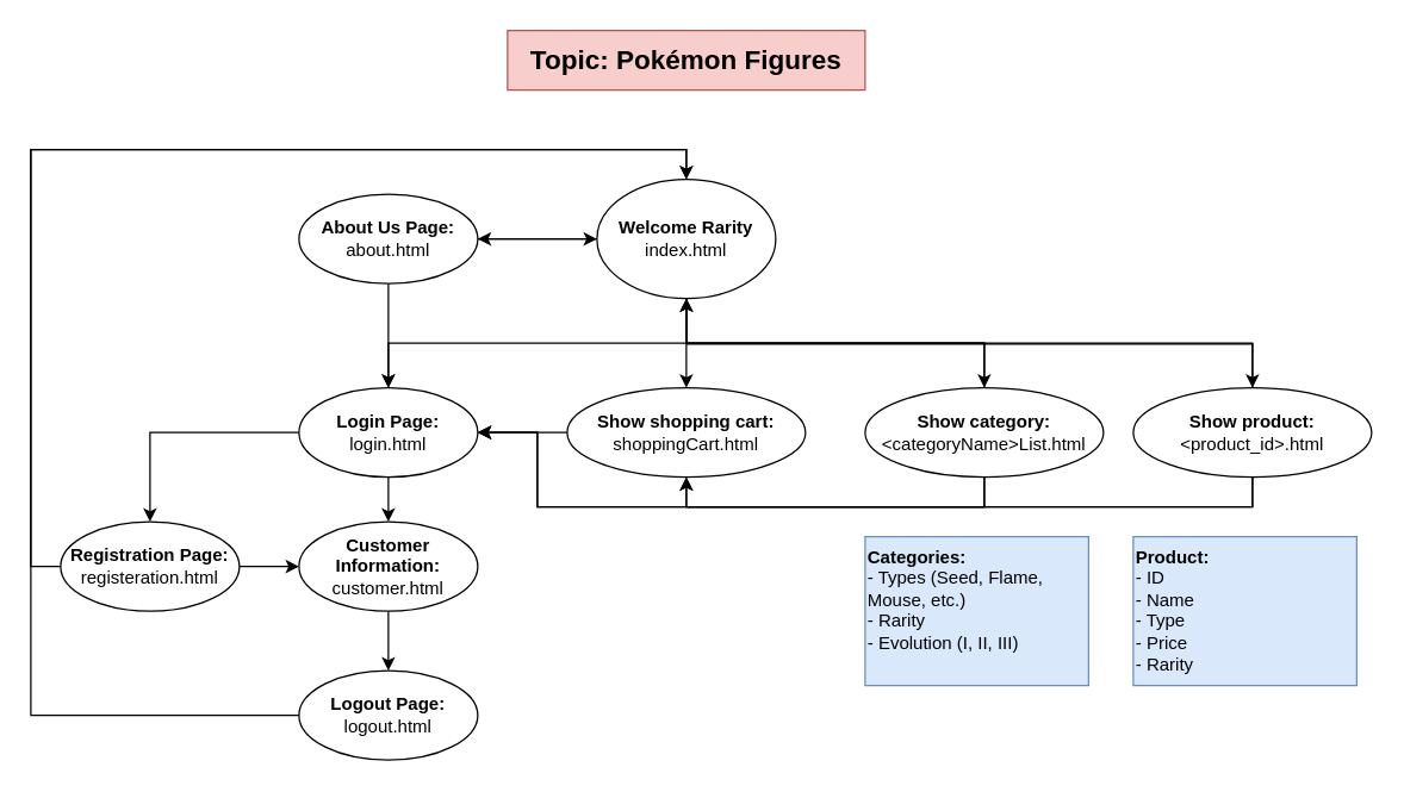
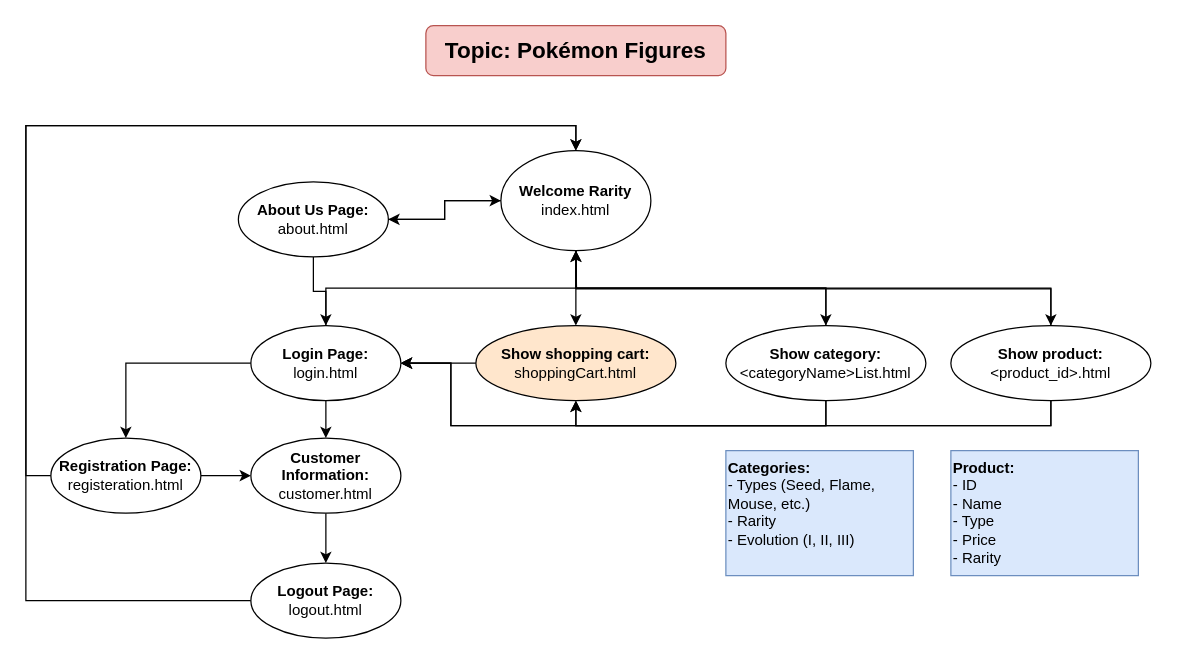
  <mxCell id="0" />
  <mxCell id="1" parent="0" />
- <mxCell id="2" value="Topic: Pokémon Figures" style="rounded=0;whiteSpace=wrap;html=1;fillColor=#f8cecc;strokeColor=#b85450;fontStyle=1;fontSize=18;" vertex="1" parent="1"><mxGeometry x="340" y="20" width="240" height="40" as="geometry" /></mxCell>
- <mxCell id="3" style="edgeStyle=orthogonalEdgeStyle;rounded=0;orthogonalLoop=1;jettySize=auto;html=1;exitX=0.5;exitY=1;exitDx=0;exitDy=0;entryX=0.5;entryY=0;entryDx=0;entryDy=0;" edge="1" parent="1" source="8" target="11"><mxGeometry relative="1" as="geometry" /></mxCell>
+ <mxCell id="2" value="Topic: Pokémon Figures" style="whiteSpace=wrap;html=1;fillColor=#f8cecc;strokeColor=#b85450;fontStyle=1;fontSize=18;rounded=1;" vertex="1" parent="1"><mxGeometry x="340" y="20" width="240" height="40" as="geometry" /></mxCell>
+ <mxCell id="3" style="edgeStyle=orthogonalEdgeStyle;rounded=0;orthogonalLoop=1;jettySize=auto;html=1;exitX=0.5;exitY=1;exitDx=0;exitDy=0;entryX=0.5;entryY=0;entryDx=0;entryDy=0;endArrow=none;" edge="1" parent="1" source="8" target="11"><mxGeometry relative="1" as="geometry" /></mxCell>
  <mxCell id="4" style="edgeStyle=orthogonalEdgeStyle;rounded=0;orthogonalLoop=1;jettySize=auto;html=1;exitX=0.5;exitY=1;exitDx=0;exitDy=0;entryX=0.5;entryY=0;entryDx=0;entryDy=0;" edge="1" parent="1" source="8" target="20"><mxGeometry relative="1" as="geometry" /></mxCell>
  <mxCell id="5" style="edgeStyle=orthogonalEdgeStyle;rounded=0;orthogonalLoop=1;jettySize=auto;html=1;exitX=0.5;exitY=1;exitDx=0;exitDy=0;entryX=0.5;entryY=0;entryDx=0;entryDy=0;" edge="1" parent="1" source="8" target="24"><mxGeometry relative="1" as="geometry" /></mxCell>
  <mxCell id="6" style="edgeStyle=orthogonalEdgeStyle;rounded=0;orthogonalLoop=1;jettySize=auto;html=1;exitX=0;exitY=0.5;exitDx=0;exitDy=0;" edge="1" parent="1" source="8" target="29"><mxGeometry relative="1" as="geometry" /></mxCell>
  <mxCell id="7" style="edgeStyle=orthogonalEdgeStyle;rounded=0;orthogonalLoop=1;jettySize=auto;html=1;exitX=0.5;exitY=1;exitDx=0;exitDy=0;entryX=0.5;entryY=0;entryDx=0;entryDy=0;" edge="1" parent="1" source="8" target="31"><mxGeometry relative="1" as="geometry" /></mxCell>
  <mxCell id="8" value="&lt;div&gt;&lt;b&gt;Welcome Rarity&lt;/b&gt;&lt;/div&gt;index.html" style="ellipse;whiteSpace=wrap;html=1;" vertex="1" parent="1"><mxGeometry x="400" y="120" width="120" height="80" as="geometry" /></mxCell>
  <mxCell id="9" style="edgeStyle=orthogonalEdgeStyle;rounded=0;orthogonalLoop=1;jettySize=auto;html=1;exitX=0;exitY=0.5;exitDx=0;exitDy=0;entryX=0.5;entryY=0;entryDx=0;entryDy=0;" edge="1" parent="1" source="11" target="14"><mxGeometry relative="1" as="geometry" /></mxCell>
  <mxCell id="10" style="edgeStyle=orthogonalEdgeStyle;rounded=0;orthogonalLoop=1;jettySize=auto;html=1;exitX=0.5;exitY=1;exitDx=0;exitDy=0;entryX=0.5;entryY=0;entryDx=0;entryDy=0;" edge="1" parent="1" source="11" target="26"><mxGeometry relative="1" as="geometry" /></mxCell>
  <mxCell id="11" value="&lt;div&gt;&lt;b&gt;Login Page:&lt;/b&gt;&lt;/div&gt;login.html" style="ellipse;whiteSpace=wrap;html=1;" vertex="1" parent="1"><mxGeometry x="200" y="260" width="120" height="60" as="geometry" /></mxCell>
  <mxCell id="12" style="edgeStyle=orthogonalEdgeStyle;rounded=0;orthogonalLoop=1;jettySize=auto;html=1;exitX=1;exitY=0.5;exitDx=0;exitDy=0;entryX=0;entryY=0.5;entryDx=0;entryDy=0;" edge="1" parent="1" source="14" target="26"><mxGeometry relative="1" as="geometry" /></mxCell>
  <mxCell id="13" style="edgeStyle=orthogonalEdgeStyle;rounded=0;orthogonalLoop=1;jettySize=auto;html=1;exitX=0;exitY=0.5;exitDx=0;exitDy=0;entryX=0.5;entryY=0;entryDx=0;entryDy=0;" edge="1" parent="1" source="14" target="8"><mxGeometry relative="1" as="geometry" /></mxCell>
  <mxCell id="14" value="&lt;div&gt;&lt;b&gt;Registration Page:&lt;/b&gt;&lt;/div&gt;registeration.html" style="ellipse;whiteSpace=wrap;html=1;" vertex="1" parent="1"><mxGeometry x="40" y="350" width="120" height="60" as="geometry" /></mxCell>
  <mxCell id="15" style="edgeStyle=orthogonalEdgeStyle;rounded=0;orthogonalLoop=1;jettySize=auto;html=1;exitX=0;exitY=0.5;exitDx=0;exitDy=0;entryX=0.5;entryY=0;entryDx=0;entryDy=0;" edge="1" parent="1" source="16" target="8"><mxGeometry relative="1" as="geometry"><Array as="points"><mxPoint x="20" y="480" /><mxPoint x="20" y="100" /><mxPoint x="460" y="100" /></Array></mxGeometry></mxCell>
  <mxCell id="16" value="&lt;div&gt;&lt;b&gt;Logout Page:&lt;/b&gt;&lt;/div&gt;logout.html" style="ellipse;whiteSpace=wrap;html=1;" vertex="1" parent="1"><mxGeometry x="200" y="450" width="120" height="60" as="geometry" /></mxCell>
  <mxCell id="17" style="edgeStyle=orthogonalEdgeStyle;rounded=0;orthogonalLoop=1;jettySize=auto;html=1;exitX=0.5;exitY=1;exitDx=0;exitDy=0;entryX=0.5;entryY=1;entryDx=0;entryDy=0;" edge="1" parent="1" source="20" target="31"><mxGeometry relative="1" as="geometry" /></mxCell>
  <mxCell id="18" style="edgeStyle=orthogonalEdgeStyle;rounded=0;orthogonalLoop=1;jettySize=auto;html=1;exitX=0.5;exitY=0;exitDx=0;exitDy=0;entryX=0.5;entryY=1;entryDx=0;entryDy=0;" edge="1" parent="1" source="20" target="8"><mxGeometry relative="1" as="geometry" /></mxCell>
  <mxCell id="19" style="edgeStyle=orthogonalEdgeStyle;rounded=0;orthogonalLoop=1;jettySize=auto;html=1;exitX=0.5;exitY=1;exitDx=0;exitDy=0;entryX=1;entryY=0.5;entryDx=0;entryDy=0;" edge="1" parent="1" source="20" target="11"><mxGeometry relative="1" as="geometry"><Array as="points"><mxPoint x="660" y="340" /><mxPoint x="360" y="340" /><mxPoint x="360" y="290" /></Array></mxGeometry></mxCell>
  <mxCell id="20" value="&lt;div&gt;&lt;b&gt;Show category:&lt;/b&gt;&lt;/div&gt;&amp;lt;categoryName&amp;gt;List.html" style="ellipse;whiteSpace=wrap;html=1;" vertex="1" parent="1"><mxGeometry x="580" y="260" width="160" height="60" as="geometry" /></mxCell>
  <mxCell id="21" style="edgeStyle=orthogonalEdgeStyle;rounded=0;orthogonalLoop=1;jettySize=auto;html=1;exitX=0.5;exitY=1;exitDx=0;exitDy=0;" edge="1" parent="1" source="24"><mxGeometry relative="1" as="geometry"><mxPoint x="460" y="320" as="targetPoint" /><Array as="points"><mxPoint x="840" y="340" /><mxPoint x="460" y="340" /></Array></mxGeometry></mxCell>
  <mxCell id="22" style="edgeStyle=orthogonalEdgeStyle;rounded=0;orthogonalLoop=1;jettySize=auto;html=1;exitX=0.5;exitY=0;exitDx=0;exitDy=0;" edge="1" parent="1" source="24"><mxGeometry relative="1" as="geometry"><mxPoint x="460" y="200" as="targetPoint" /></mxGeometry></mxCell>
  <mxCell id="23" style="edgeStyle=orthogonalEdgeStyle;rounded=0;orthogonalLoop=1;jettySize=auto;html=1;exitX=0.5;exitY=1;exitDx=0;exitDy=0;entryX=1;entryY=0.5;entryDx=0;entryDy=0;" edge="1" parent="1" source="24" target="11"><mxGeometry relative="1" as="geometry"><Array as="points"><mxPoint x="840" y="340" /><mxPoint x="360" y="340" /><mxPoint x="360" y="290" /></Array></mxGeometry></mxCell>
  <mxCell id="24" value="&lt;div&gt;&lt;b&gt;Show product:&lt;/b&gt;&lt;/div&gt;&amp;lt;product_id&amp;gt;.html" style="ellipse;whiteSpace=wrap;html=1;" vertex="1" parent="1"><mxGeometry x="760" y="260" width="160" height="60" as="geometry" /></mxCell>
  <mxCell id="25" style="edgeStyle=orthogonalEdgeStyle;rounded=0;orthogonalLoop=1;jettySize=auto;html=1;exitX=0.5;exitY=1;exitDx=0;exitDy=0;entryX=0.5;entryY=0;entryDx=0;entryDy=0;" edge="1" parent="1" source="26" target="16"><mxGeometry relative="1" as="geometry" /></mxCell>
  <mxCell id="26" value="&lt;div&gt;&lt;b&gt;Customer Information:&lt;/b&gt;&lt;/div&gt;customer.html" style="ellipse;whiteSpace=wrap;html=1;" vertex="1" parent="1"><mxGeometry x="200" y="350" width="120" height="60" as="geometry" /></mxCell>
  <mxCell id="27" style="edgeStyle=orthogonalEdgeStyle;rounded=0;orthogonalLoop=1;jettySize=auto;html=1;exitX=1;exitY=0.5;exitDx=0;exitDy=0;entryX=0;entryY=0.5;entryDx=0;entryDy=0;" edge="1" parent="1" source="29" target="8"><mxGeometry relative="1" as="geometry" /></mxCell>
  <mxCell id="28" style="edgeStyle=orthogonalEdgeStyle;rounded=0;orthogonalLoop=1;jettySize=auto;html=1;exitX=0.5;exitY=1;exitDx=0;exitDy=0;entryX=0.5;entryY=0;entryDx=0;entryDy=0;" edge="1" parent="1" source="29" target="11"><mxGeometry relative="1" as="geometry" /></mxCell>
- <mxCell id="29" value="&lt;div&gt;&lt;b&gt;About Us Page:&lt;/b&gt;&lt;/div&gt;about.html" style="ellipse;whiteSpace=wrap;html=1;" vertex="1" parent="1"><mxGeometry x="200" y="130" width="120" height="60" as="geometry" /></mxCell>
+ <mxCell id="29" value="&lt;div&gt;&lt;b&gt;About Us Page:&lt;/b&gt;&lt;/div&gt;about.html" style="ellipse;whiteSpace=wrap;html=1;" vertex="1" parent="1"><mxGeometry x="190" y="145" width="120" height="60" as="geometry" /></mxCell>
  <mxCell id="30" style="edgeStyle=orthogonalEdgeStyle;rounded=0;orthogonalLoop=1;jettySize=auto;html=1;exitX=0;exitY=0.5;exitDx=0;exitDy=0;entryX=1;entryY=0.5;entryDx=0;entryDy=0;" edge="1" parent="1" source="31" target="11"><mxGeometry relative="1" as="geometry" /></mxCell>
- <mxCell id="31" value="&lt;div&gt;&lt;b&gt;Show shopping cart:&lt;/b&gt;&lt;/div&gt;shoppingCart.html" style="ellipse;whiteSpace=wrap;html=1;" vertex="1" parent="1"><mxGeometry x="380" y="260" width="160" height="60" as="geometry" /></mxCell>
+ <mxCell id="31" value="&lt;div&gt;&lt;b&gt;Show shopping cart:&lt;/b&gt;&lt;/div&gt;shoppingCart.html" style="ellipse;whiteSpace=wrap;html=1;fillColor=#ffe6cc;" vertex="1" parent="1"><mxGeometry x="380" y="260" width="160" height="60" as="geometry" /></mxCell>
  <mxCell id="32" value="&lt;b&gt;Categories:&lt;/b&gt;&lt;div&gt;- Types (Seed, Flame, Mouse, etc.)&lt;/div&gt;&lt;div&gt;- Rarity&amp;nbsp;&lt;/div&gt;&lt;div&gt;- Evolution (I, II, III)&lt;/div&gt;" style="rounded=0;whiteSpace=wrap;html=1;align=left;fillColor=#dae8fc;strokeColor=#6c8ebf;verticalAlign=top;" vertex="1" parent="1"><mxGeometry x="580" y="360" width="150" height="100" as="geometry" /></mxCell>
  <mxCell id="33" value="&lt;b&gt;Product:&lt;/b&gt;&lt;div&gt;- ID&lt;/div&gt;&lt;div&gt;- Name&amp;nbsp;&lt;/div&gt;&lt;div&gt;- Type&lt;/div&gt;&lt;div&gt;- Price&lt;/div&gt;&lt;div&gt;- Rarity&lt;/div&gt;" style="rounded=0;whiteSpace=wrap;html=1;align=left;fillColor=#dae8fc;strokeColor=#6c8ebf;verticalAlign=top;" vertex="1" parent="1"><mxGeometry x="760" y="360" width="150" height="100" as="geometry" /></mxCell>
